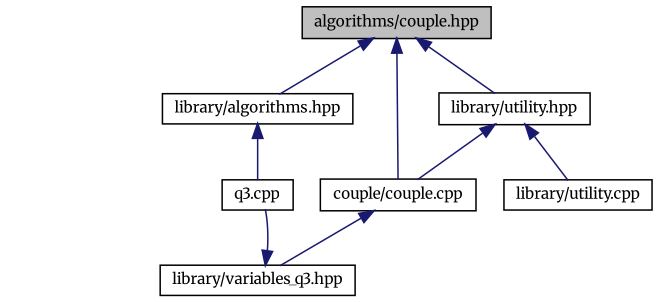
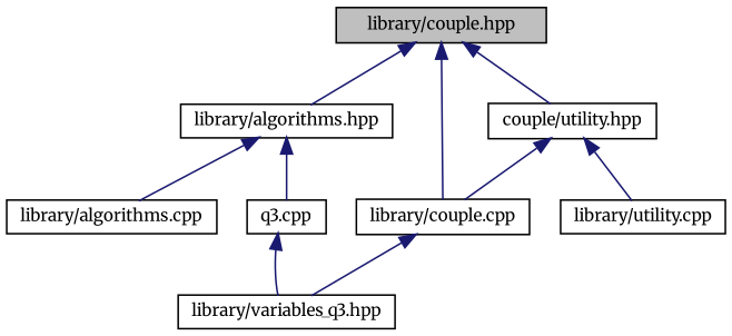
  digraph {
    fontname=Merriweather
    node [color=black fillcolor=white fontname=Merriweather fontsize=10 shape=record style=filled]
    edge [color=midnightblue dir=back fontname=Merriweather fontsize=10 labelfontname=Helvetica labelfontsize=10 style=solid]
-   n1 [fillcolor=grey75 fontcolor=black height=0.2 label="algorithms/couple.hpp" width=0.4]
+   n1 [fillcolor=grey75 fontcolor=black height=0.2 label="library/couple.hpp" width=0.4]
    n2 [height=0.2 label="library/algorithms.hpp" width=0.4]
-   n3 [height=0.2 label="couple/couple.cpp" width=0.4]
-   n4 [height=0.2 label="library/utility.hpp" width=0.4]
+   n3 [height=0.2 label="library/couple.cpp" width=0.4]
+   n4 [height=0.2 label="couple/utility.hpp" width=0.4]
+   n5 [height=0.2 label="library/algorithms.cpp" width=0.4]
    n6 [height=0.2 label="q3.cpp" width=0.4]
    n7 [height=0.2 label="library/variables_q3.hpp" width=0.4]
    n8 [height=0.2 label="library/utility.cpp" width=0.4]
    n1 -> n2
    n1 -> n3
    n1 -> n4
+   n2 -> n5
    n2 -> n6
    n3 -> n7
    n4 -> n3
    n4 -> n8
-   n7 -> n6
+   n6 -> n7
  }
